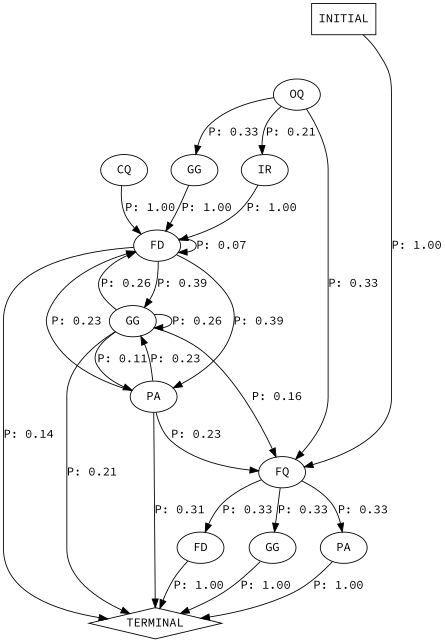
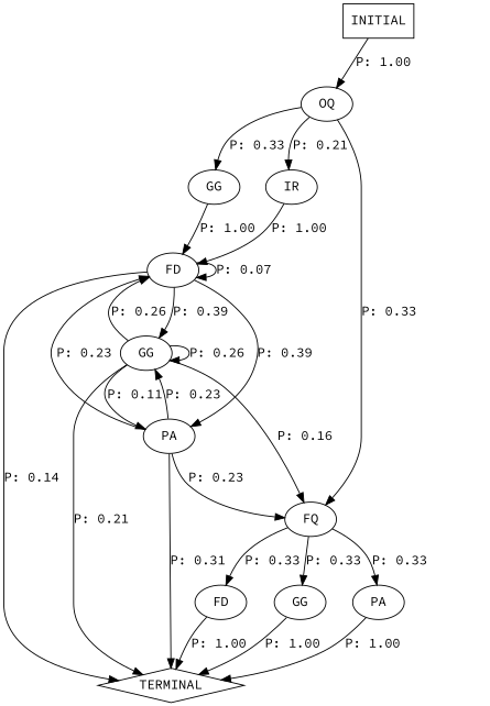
  digraph {
    fontname="Source Code Pro"
    node [fontname="Source Code Pro"]
    edge [fontname="Source Code Pro"]
-   n1 [label=CQ]
    n2 [label=FD]
    n3 [label=TERMINAL shape=diamond]
    n4 [label=GG]
    n5 [label=PA]
    n6 [label=FD]
    n7 [label=FQ]
    n8 [label=GG]
    n9 [label=PA]
    n10 [label=GG]
    n11 [label=IR]
    n12 [label=OQ]
    n13 [label=INITIAL shape=box]
-   n1 -> n2 [label="P: 1.00"]
    n2 -> n2 [label="P: 0.07"]
    n2 -> n3 [label="P: 0.14"]
    n2 -> n4 [label="P: 0.39"]
    n2 -> n5 [label="P: 0.39"]
    n4 -> n2 [label="P: 0.26"]
    n4 -> n3 [label="P: 0.21"]
    n4 -> n4 [label="P: 0.26"]
    n4 -> n5 [label="P: 0.11"]
    n4 -> n7 [label="P: 0.16"]
    n5 -> n2 [label="P: 0.23"]
    n5 -> n3 [label="P: 0.31"]
    n5 -> n4 [label="P: 0.23"]
    n5 -> n7 [label="P: 0.23"]
    n6 -> n3 [label="P: 1.00"]
    n7 -> n6 [label="P: 0.33"]
    n7 -> n8 [label="P: 0.33"]
    n7 -> n9 [label="P: 0.33"]
    n8 -> n3 [label="P: 1.00"]
    n9 -> n3 [label="P: 1.00"]
    n10 -> n2 [label="P: 1.00"]
    n11 -> n2 [label="P: 1.00"]
    n12 -> n7 [label="P: 0.33"]
    n12 -> n10 [label="P: 0.33"]
    n12 -> n11 [label="P: 0.21"]
-   n13 -> n7 [label="P: 1.00"]
+   n13 -> n12 [label="P: 1.00"]
  }
